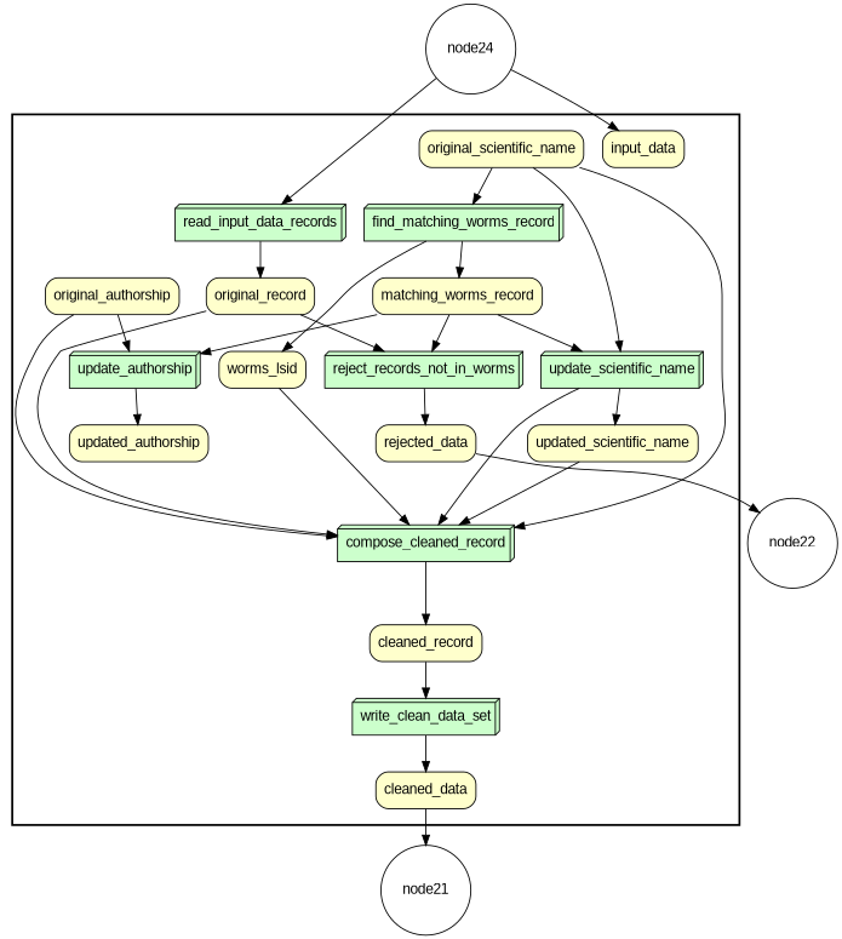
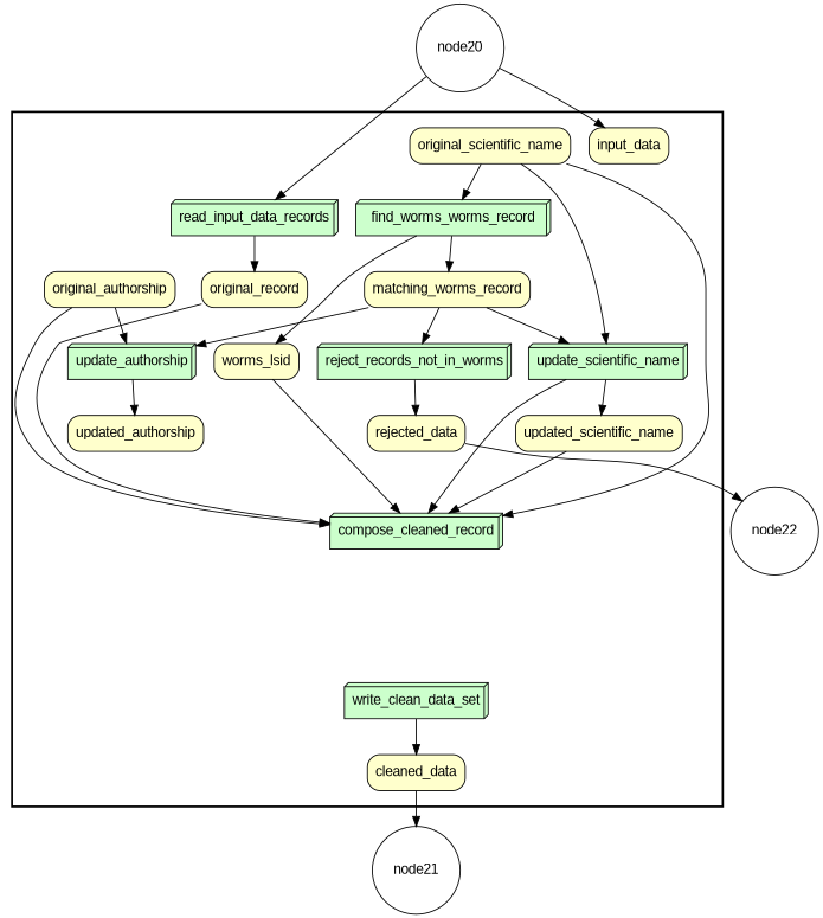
  digraph {
    fontname="Liberation Sans"
    rankdir=TB
    node [fillcolor="#FFFFCC" fontname="Liberation Sans" peripheries=1 shape=box style="rounded,filled"]
    edge [fontname="Liberation Sans"]
    n1 [fillcolor="#CCFFCC" label=read_input_data_records shape=box3d style=filled]
-   n2 [fillcolor="#CCFFCC" label=find_matching_worms_record shape=box3d style=filled]
+   n2 [fillcolor="#CCFFCC" label=find_worms_worms_record shape=box3d style=filled]
    n3 [fillcolor="#CCFFCC" label=reject_records_not_in_worms shape=box3d style=filled]
    n4 [fillcolor="#CCFFCC" label=update_scientific_name shape=box3d style=filled]
    n5 [fillcolor="#CCFFCC" label=update_authorship shape=box3d style=filled]
    n6 [fillcolor="#CCFFCC" label=compose_cleaned_record shape=box3d style=filled]
    n7 [fillcolor="#CCFFCC" label=write_clean_data_set shape=box3d style=filled]
    n8 [label=cleaned_data]
    n9 [label=rejected_data]
    n10 [label=input_data]
    n11 [label=original_record]
    n12 [label=original_scientific_name]
    n13 [label=matching_worms_record]
    n14 [label=original_authorship]
    n15 [label=worms_lsid]
    n16 [label=updated_scientific_name]
    n17 [label=updated_authorship]
-   n18 [label=cleaned_record]
    node21 [fillcolor="#FFFFFF" shape=circle width=0.2]
    node22 [fillcolor="#FFFFFF" shape=circle width=0.2]
-   node20 [fillcolor="#FFFFFF" shape=circle width=0.2 label=node24]
+   node20 [fillcolor="#FFFFFF" shape=circle width=0.2]
    subgraph cluster_1 {
      fontsize=18
      penwidth=2
      subgraph cluster_2 {
        color=white
        fontsize=18
        penwidth=2
        n1
        n2
        n3
        n4
        n5
        n6
        n7
        n8
        n9
        n10
        n11
        n12
        n13
        n14
        n15
        n16
        n17
-       n18
      }
    }
    n1 -> n11
    n2 -> n13
    n2 -> n15
    n3 -> n9
    n4 -> n6
    n4 -> n16
    n5 -> n17
-   n6 -> n18
    n7 -> n8
    n8 -> node21
    n9 -> node22
-   n11 -> n3
    n11 -> n6
    n12 -> n2
    n12 -> n4
    n12 -> n6
    n13 -> n3
    n13 -> n4
    n13 -> n5
    n14 -> n5
    n14 -> n6
    n15 -> n6
    n16 -> n6
-   n18 -> n7
    node20 -> n1
    node20 -> n10
  }
